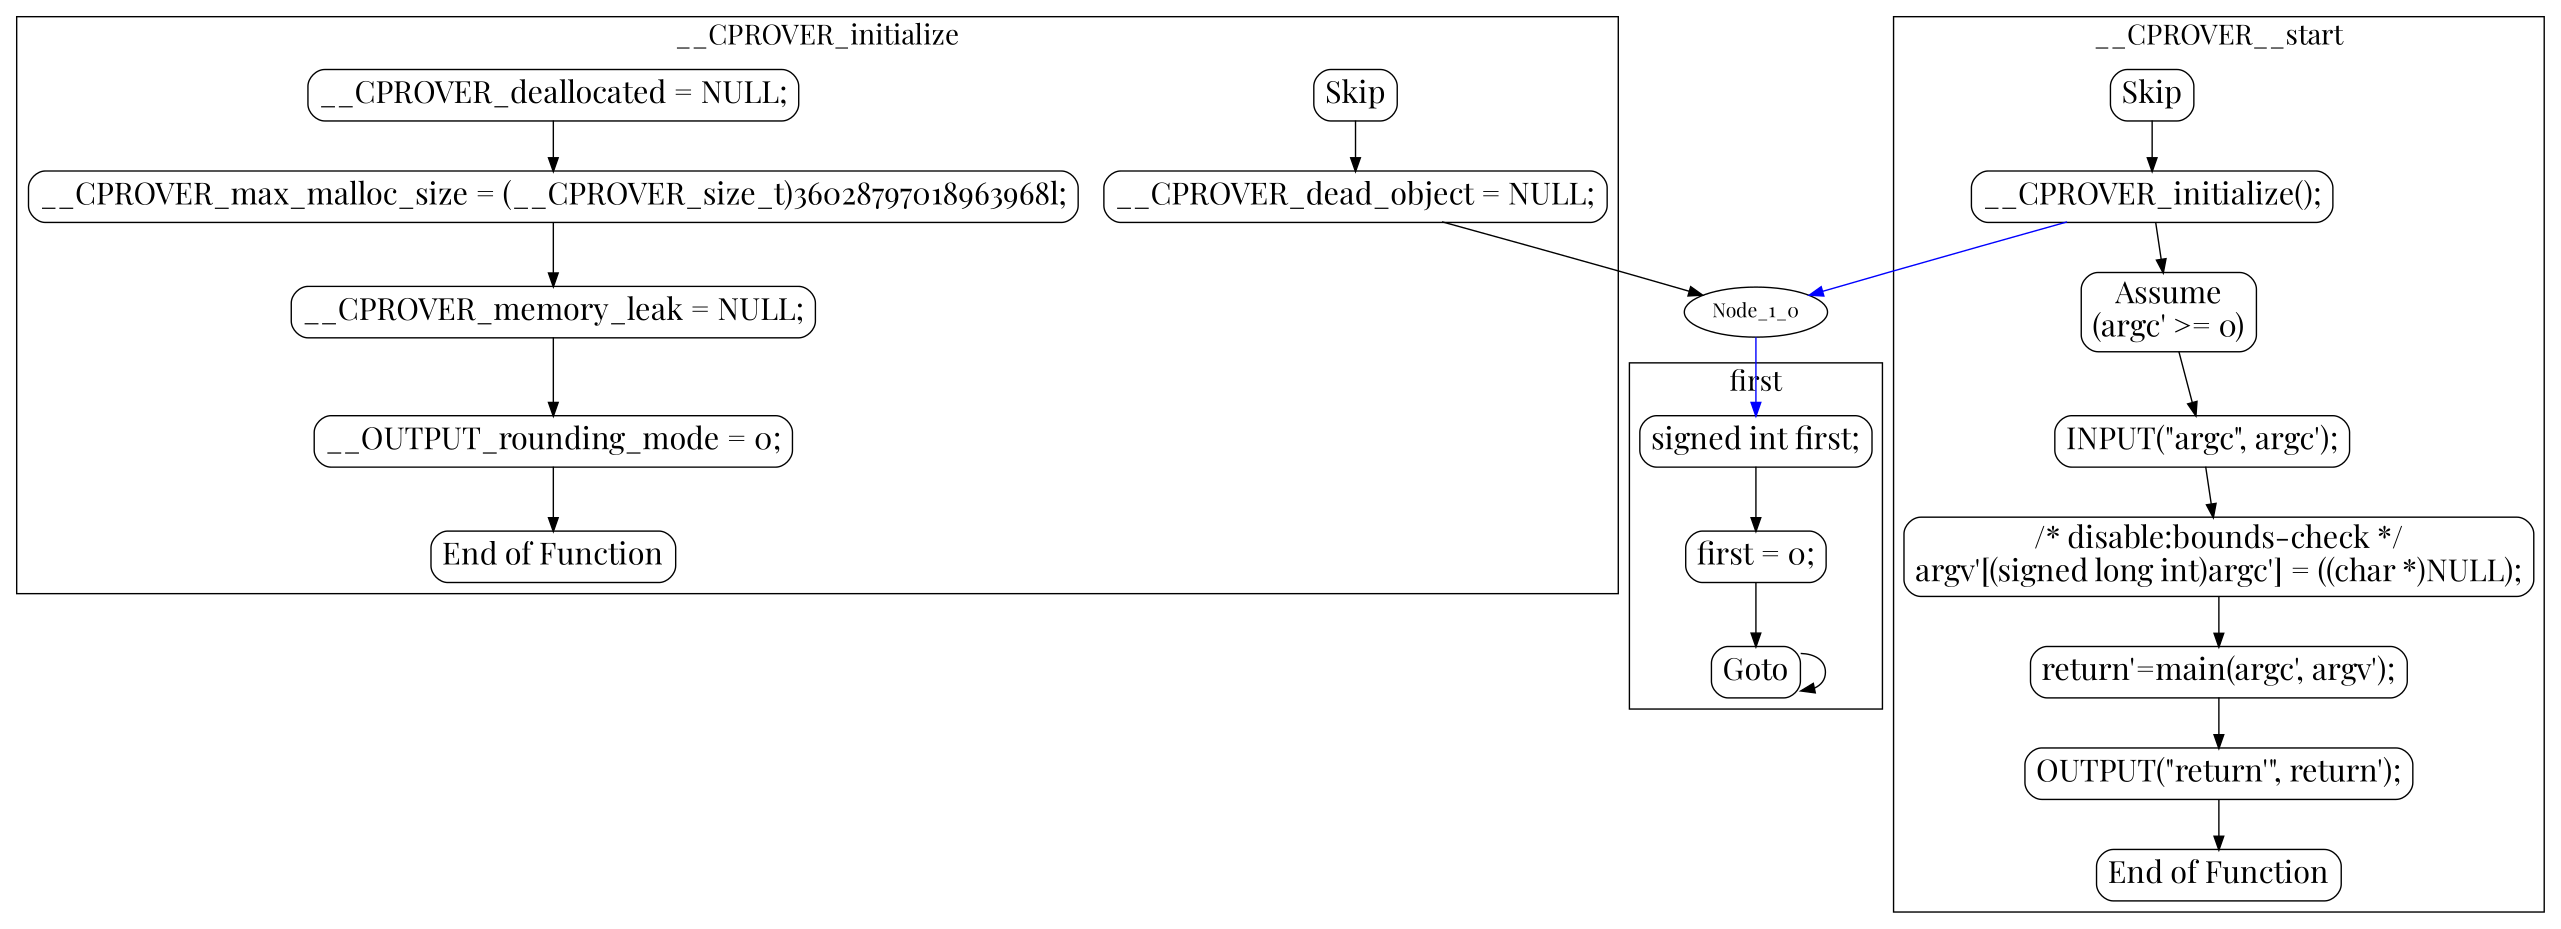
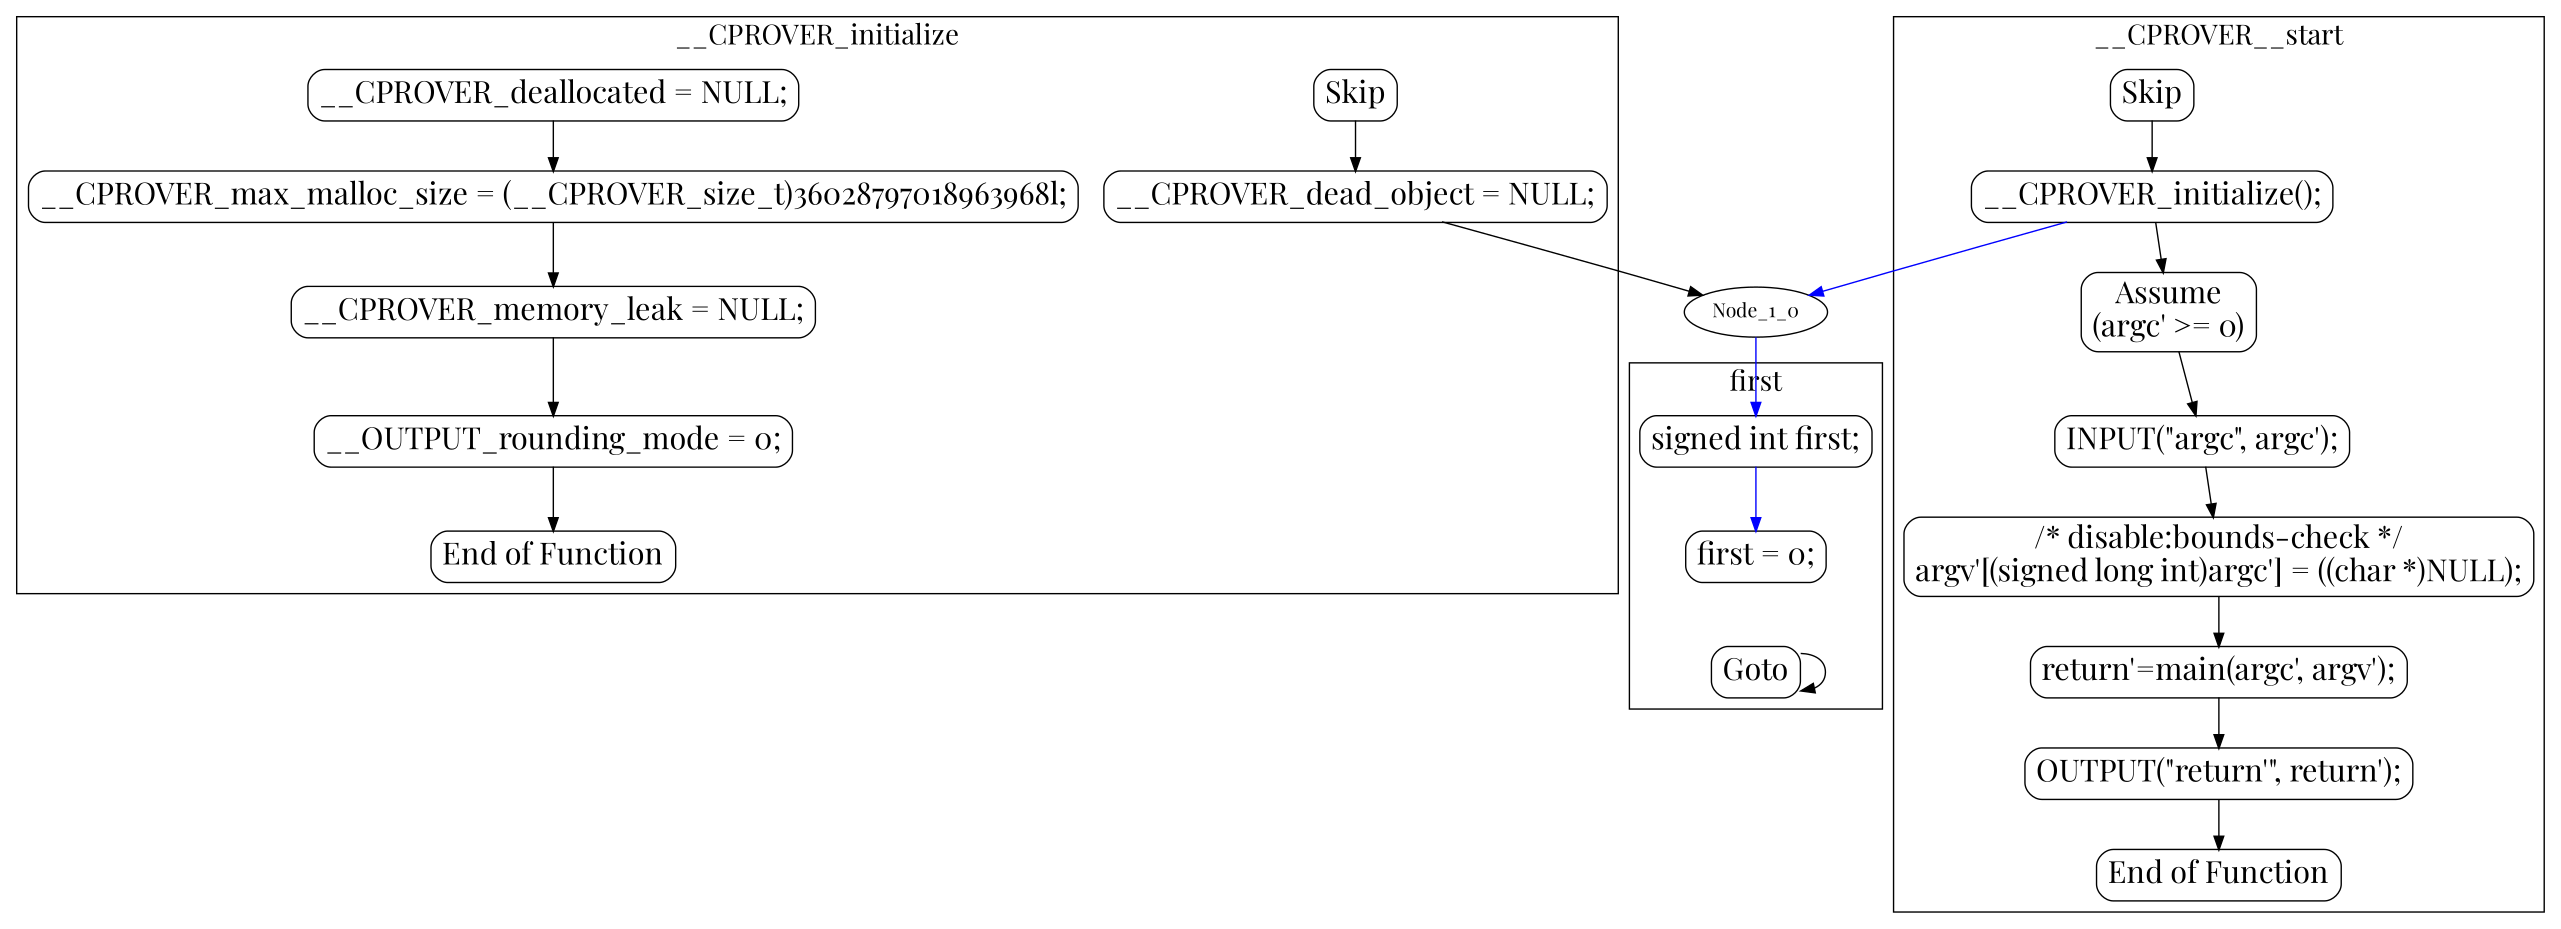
  digraph {
    color=black
    compound=true
    fontname="Playfair Display"
    fontsize=20
    node [fontname="Playfair Display" fontsize=22 shape=Mrecord]
    edge [fontname="Playfair Display"]
    n1 [label="signed int first;"]
    n2 [label="first = 0;"]
    n3 [label=Goto]
    n4 [label=Skip]
    n5 [label="__CPROVER_dead_object = NULL;"]
    n6 [label="__CPROVER_deallocated = NULL;"]
    n7 [label="__CPROVER_max_malloc_size = (__CPROVER_size_t)36028797018963968l;"]
    n8 [label="__CPROVER_memory_leak = NULL;"]
    n9 [label="__OUTPUT_rounding_mode = 0;"]
    n10 [label="End of Function"]
    n11 [label=Skip]
    n12 [label="__CPROVER_initialize();"]
    n13 [label="Assume\n(argc' \>= 0)"]
    n14 [label="INPUT(\"argc\", argc');"]
    n15 [label="/* disable:bounds-check */\nargv'[(signed long int)argc'] = ((char *)NULL);"]
    n16 [label="return'=main(argc', argv');"]
    n17 [label="OUTPUT(\"return'\", return');"]
    n18 [label="End of Function"]
    Node_1_0 [fontsize="" shape=""]
    subgraph cluster_1 {
      label=first
      n1
      n2
      n3
    }
    subgraph cluster_2 {
      label=__CPROVER_initialize
      n4
      n5
      n6
      n7
      n8
      n9
      n10
    }
    subgraph cluster_3 {
      label=__CPROVER__start
      n11
      n12
      n13
      n14
      n15
      n16
      n17
      n18
    }
-   n1 -> n2
-   n2 -> n3
+   n1 -> n2 [color=blue]
    n3 -> n3
    n4 -> n5
    n5 -> Node_1_0
    n6 -> n7
    n7 -> n8
    n8 -> n9
    n9 -> n10
    n11 -> n12
    n12 -> n13
    n12 -> Node_1_0 [color=blue]
    n13 -> n14
    n14 -> n15
    n15 -> n16
    n16 -> n17
    n17 -> n18
    Node_1_0 -> n1 [color=blue]
  }
